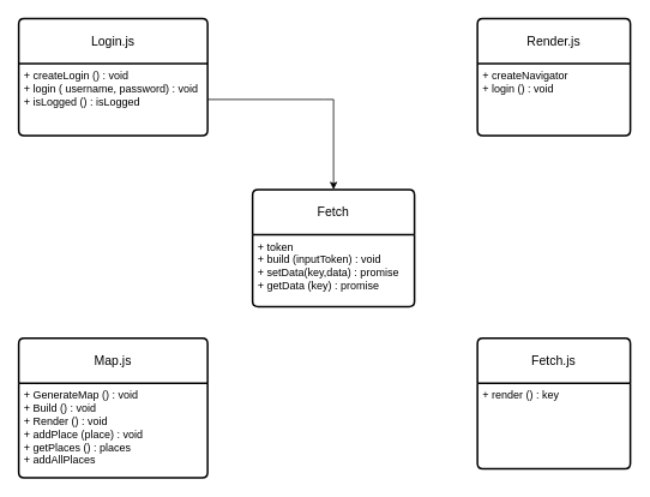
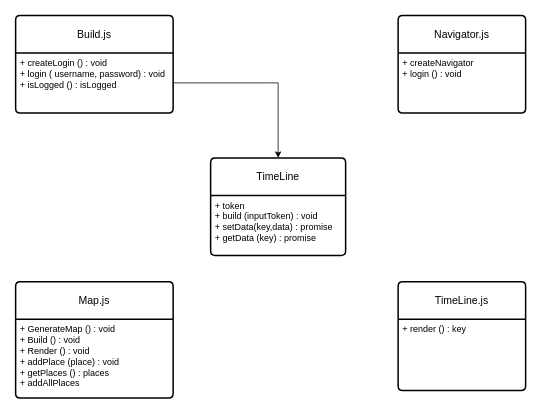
  <mxCell id="0" />
  <mxCell id="1" parent="0" />
  <mxCell id="2" value="Map.js" style="swimlane;childLayout=stackLayout;horizontal=1;startSize=50;horizontalStack=0;rounded=1;fontSize=14;fontStyle=0;strokeWidth=2;resizeParent=0;resizeLast=1;shadow=0;dashed=0;align=center;arcSize=4;whiteSpace=wrap;html=1;" vertex="1" parent="1"><mxGeometry x="20" y="375" width="210" height="155" as="geometry" /></mxCell>
  <mxCell id="3" value="+ GenerateMap () : void&lt;div&gt;+ Build () : void&amp;nbsp;&lt;br&gt;+ Render () : void&lt;br&gt;+ addPlace (place) : void&amp;nbsp;&lt;div&gt;&lt;span style=&quot;background-color: initial;&quot;&gt;+ getPlaces () : places&lt;/span&gt;&lt;div&gt;+ addAllPlaces&lt;/div&gt;&lt;/div&gt;&lt;/div&gt;" style="align=left;strokeColor=none;fillColor=none;spacingLeft=4;fontSize=12;verticalAlign=top;resizable=0;rotatable=0;part=1;html=1;" vertex="1" parent="2"><mxGeometry y="50" width="210" height="105" as="geometry" /></mxCell>
- <mxCell id="4" value="Login.js" style="swimlane;childLayout=stackLayout;horizontal=1;startSize=50;horizontalStack=0;rounded=1;fontSize=14;fontStyle=0;strokeWidth=2;resizeParent=0;resizeLast=1;shadow=0;dashed=0;align=center;arcSize=4;whiteSpace=wrap;html=1;" vertex="1" parent="1"><mxGeometry x="20" y="20" width="210" height="130" as="geometry"><mxRectangle x="30" y="100" width="90" height="50" as="alternateBounds" /></mxGeometry></mxCell>
+ <mxCell id="4" value="Build.js" style="swimlane;childLayout=stackLayout;horizontal=1;startSize=50;horizontalStack=0;rounded=1;fontSize=14;fontStyle=0;strokeWidth=2;resizeParent=0;resizeLast=1;shadow=0;dashed=0;align=center;arcSize=4;whiteSpace=wrap;html=1;" vertex="1" parent="1"><mxGeometry x="20" y="20" width="210" height="130" as="geometry"><mxRectangle x="30" y="100" width="90" height="50" as="alternateBounds" /></mxGeometry></mxCell>
  <mxCell id="5" value="+ createLogin () : void&lt;br&gt;&lt;div&gt;+ login (&amp;nbsp;username, password) : void&lt;/div&gt;&lt;div&gt;+ isLogged () :&amp;nbsp;isLogged&lt;/div&gt;" style="align=left;strokeColor=none;fillColor=none;spacingLeft=4;fontSize=12;verticalAlign=top;resizable=0;rotatable=0;part=1;html=1;" vertex="1" parent="4"><mxGeometry y="50" width="210" height="80" as="geometry" /></mxCell>
- <mxCell id="6" value="Render.js" style="swimlane;childLayout=stackLayout;horizontal=1;startSize=50;horizontalStack=0;rounded=1;fontSize=14;fontStyle=0;strokeWidth=2;resizeParent=0;resizeLast=1;shadow=0;dashed=0;align=center;arcSize=4;whiteSpace=wrap;html=1;" vertex="1" parent="1"><mxGeometry x="530" y="20" width="170" height="130" as="geometry"><mxRectangle x="510" y="100" width="110" height="50" as="alternateBounds" /></mxGeometry></mxCell>
+ <mxCell id="6" value="Navigator.js" style="swimlane;childLayout=stackLayout;horizontal=1;startSize=50;horizontalStack=0;rounded=1;fontSize=14;fontStyle=0;strokeWidth=2;resizeParent=0;resizeLast=1;shadow=0;dashed=0;align=center;arcSize=4;whiteSpace=wrap;html=1;" vertex="1" parent="1"><mxGeometry x="530" y="20" width="170" height="130" as="geometry"><mxRectangle x="510" y="100" width="110" height="50" as="alternateBounds" /></mxGeometry></mxCell>
  <mxCell id="7" value="+ createNavigator&lt;div&gt;+ login () : void&amp;nbsp;&lt;/div&gt;" style="align=left;strokeColor=none;fillColor=none;spacingLeft=4;fontSize=12;verticalAlign=top;resizable=0;rotatable=0;part=1;html=1;" vertex="1" parent="6"><mxGeometry y="50" width="170" height="80" as="geometry" /></mxCell>
- <mxCell id="8" value="Fetch.js" style="swimlane;childLayout=stackLayout;horizontal=1;startSize=50;horizontalStack=0;rounded=1;fontSize=14;fontStyle=0;strokeWidth=2;resizeParent=0;resizeLast=1;shadow=0;dashed=0;align=center;arcSize=4;whiteSpace=wrap;html=1;" vertex="1" parent="1"><mxGeometry x="530" y="375" width="170" height="145" as="geometry" /></mxCell>
+ <mxCell id="8" value="TimeLine.js" style="swimlane;childLayout=stackLayout;horizontal=1;startSize=50;horizontalStack=0;rounded=1;fontSize=14;fontStyle=0;strokeWidth=2;resizeParent=0;resizeLast=1;shadow=0;dashed=0;align=center;arcSize=4;whiteSpace=wrap;html=1;" vertex="1" parent="1"><mxGeometry x="530" y="375" width="170" height="145" as="geometry" /></mxCell>
  <mxCell id="9" value="+ render () : key" style="align=left;strokeColor=none;fillColor=none;spacingLeft=4;fontSize=12;verticalAlign=top;resizable=0;rotatable=0;part=1;html=1;" vertex="1" parent="8"><mxGeometry y="50" width="170" height="95" as="geometry" /></mxCell>
- <mxCell id="10" value="Fetch" style="swimlane;childLayout=stackLayout;horizontal=1;startSize=50;horizontalStack=0;rounded=1;fontSize=14;fontStyle=0;strokeWidth=2;resizeParent=0;resizeLast=1;shadow=0;dashed=0;align=center;arcSize=4;whiteSpace=wrap;html=1;" vertex="1" parent="1"><mxGeometry x="280" y="210" width="180" height="130" as="geometry"><mxRectangle x="290" y="290" width="80" height="50" as="alternateBounds" /></mxGeometry></mxCell>
+ <mxCell id="10" value="TimeLine" style="swimlane;childLayout=stackLayout;horizontal=1;startSize=50;horizontalStack=0;rounded=1;fontSize=14;fontStyle=0;strokeWidth=2;resizeParent=0;resizeLast=1;shadow=0;dashed=0;align=center;arcSize=4;whiteSpace=wrap;html=1;" vertex="1" parent="1"><mxGeometry x="280" y="210" width="180" height="130" as="geometry"><mxRectangle x="290" y="290" width="80" height="50" as="alternateBounds" /></mxGeometry></mxCell>
  <mxCell id="11" value="+ token&lt;div&gt;+ build (inputToken) : void&amp;nbsp;&lt;/div&gt;&lt;div&gt;+ setData(key,data) : promise&lt;/div&gt;&lt;div&gt;+ getData (key) : promise&lt;/div&gt;" style="align=left;strokeColor=none;fillColor=none;spacingLeft=4;fontSize=12;verticalAlign=top;resizable=0;rotatable=0;part=1;html=1;" vertex="1" parent="10"><mxGeometry y="50" width="180" height="80" as="geometry" /></mxCell>
  <mxCell id="12" value="" style="endArrow=classic;html=1;rounded=0;exitX=1;exitY=0.5;exitDx=0;exitDy=0;entryX=0.5;entryY=0;entryDx=0;entryDy=0;" edge="1" parent="1" source="5" target="10"><mxGeometry width="50" height="50" relative="1" as="geometry"><mxPoint x="380" y="270" as="sourcePoint" /><mxPoint x="360" y="110" as="targetPoint" /><Array as="points"><mxPoint x="360" y="110" /><mxPoint x="370" y="110" /></Array></mxGeometry></mxCell>
